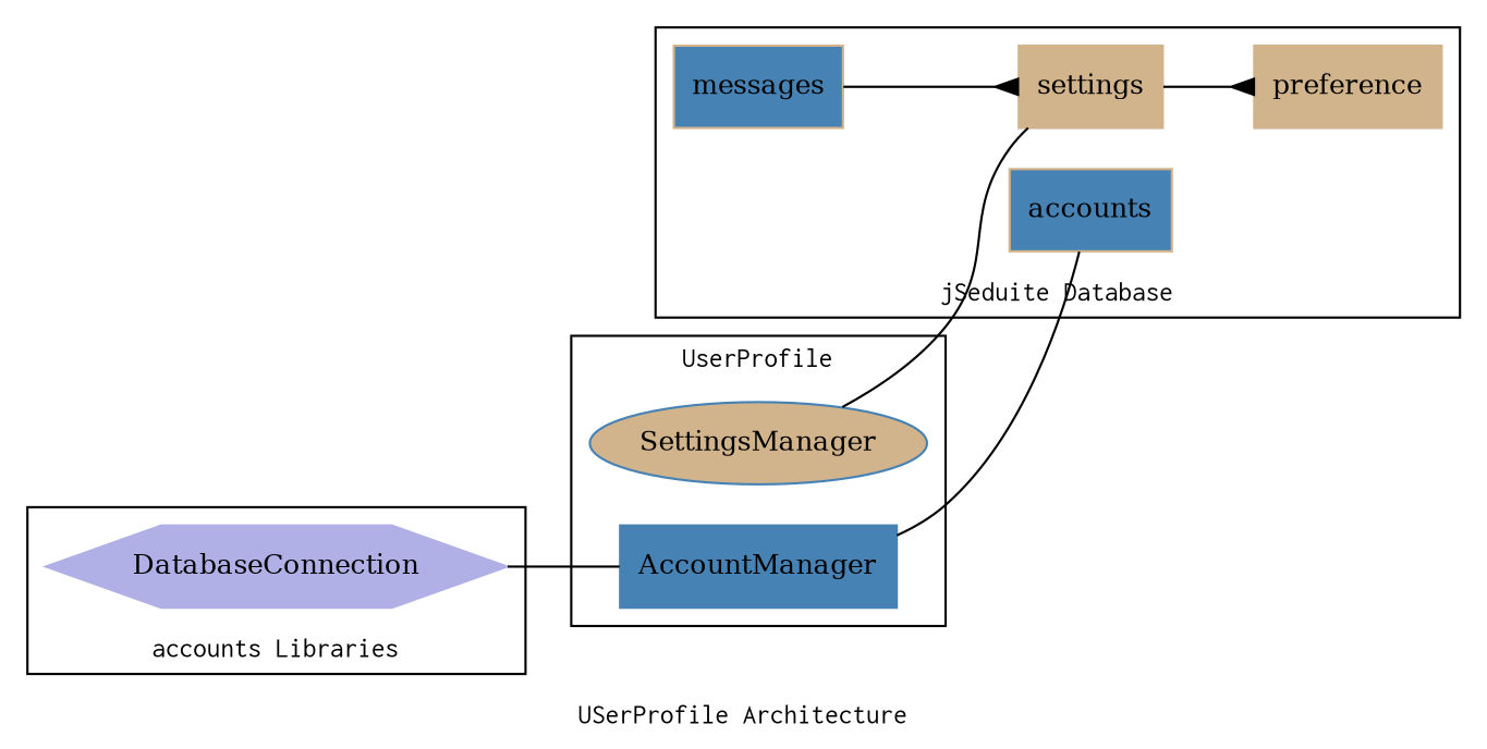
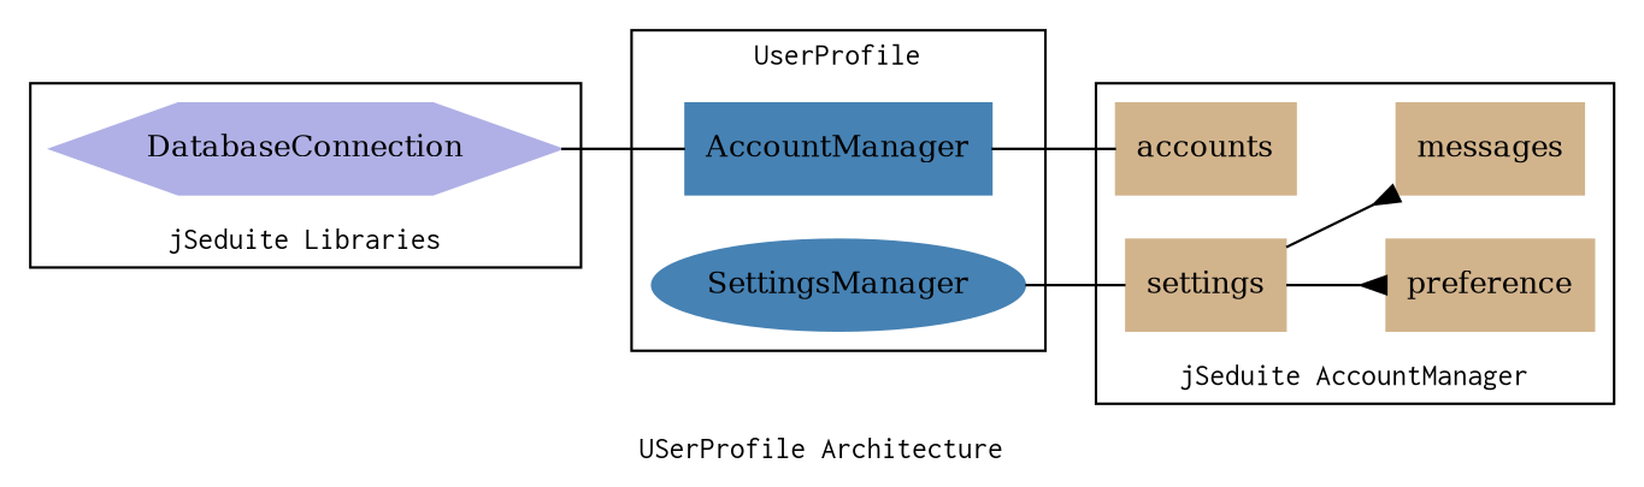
  digraph {
    fontname=Courier
    fontsize=12
    label="USerProfile Architecture"
    rankdir=LR
    node [color="#D2B48C" fontsize=12 shape=box style=filled]
    edge [arrowhead=none]
-   n1 [label=accounts fillcolor="#4682B4"]
+   n1 [label=accounts]
    n2 [label=settings]
    n3 [label=preference]
-   n4 [label=messages fillcolor="#4682B4"]
+   n4 [label=messages]
    n5 [color="#B0B0E6" label=DatabaseConnection shape=hexagon]
    n6 [color="#4682B4" label=AccountManager]
-   n7 [color="#4682B4" label=SettingsManager shape=ellipse fillcolor="#D2B48C"]
+   n7 [color="#4682B4" label=SettingsManager shape=ellipse]
    subgraph cluster_1 {
-     label="jSeduite Database"
+     label="jSeduite AccountManager"
      labelloc=b
      n3
      n4
      subgraph sub_2 {
        label="jSeduite Database"
        labelloc=b
        rank=same
        n1
        n2
      }
    }
    subgraph cluster_3 {
-     label="accounts Libraries"
+     label="jSeduite Libraries"
      labelloc=b
      n5
    }
    subgraph cluster_4 {
      label=UserProfile
      n6
      n7
    }
    n2 -> n3 [arrowhead=inv arrowtail=inv]
-   n4 -> n2 [arrowhead=inv arrowtail=inv]
+   n2 -> n4 [arrowhead=inv arrowtail=inv]
    n5 -> n6
    n6 -> n1
    n7 -> n2
  }
